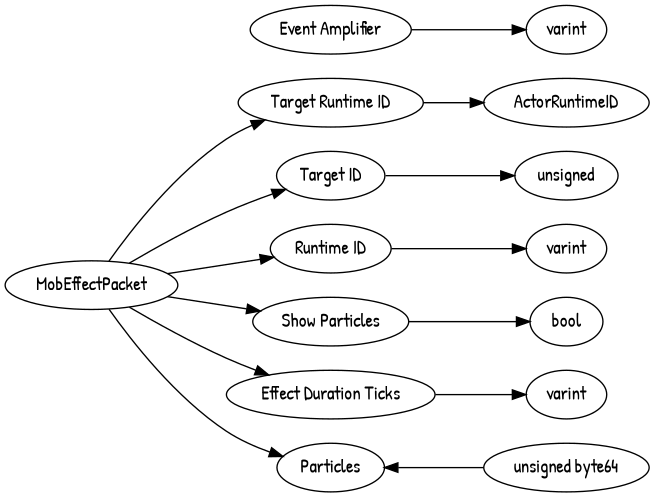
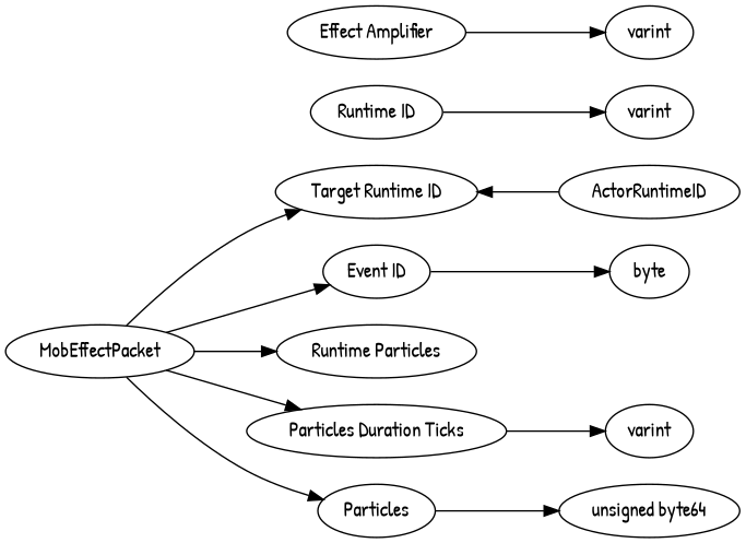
  digraph {
    fontname="Patrick Hand"
    rankdir=LR
    node [fontname="Patrick Hand"]
    edge [fontname="Patrick Hand"]
    n1 [label=ActorRuntimeID]
-   n2 [label=unsigned]
+   n2 [label=byte]
    n3 [label=varint]
    n4 [label=varint]
-   n5 [label=bool]
    n6 [label=varint]
    n7 [label="unsigned byte64"]
    n8 [label=MobEffectPacket]
    n9 [label="Target Runtime ID"]
-   n10 [label="Target ID"]
+   n10 [label="Event ID"]
    n11 [label="Runtime ID"]
-   n12 [label="Show Particles"]
-   n13 [label="Effect Duration Ticks"]
+   n12 [label="Runtime Particles"]
+   n13 [label="Particles Duration Ticks"]
    n14 [label=Particles]
-   n15 [label="Event Amplifier"]
+   n15 [label="Effect Amplifier"]
    subgraph sub_1 {
      rank=max
      n1
      n2
      n3
      n4
-     n5
      n6
      n7
    }
    n8 -> n9
    n8 -> n10
-   n8 -> n11
    n8 -> n12
    n8 -> n13
    n8 -> n14
-   n9 -> n1
+   n1 -> n9
    n10 -> n2
    n11 -> n3
-   n12 -> n5
    n13 -> n6
-   n7 -> n14
+   n14 -> n7
    n15 -> n4
  }
